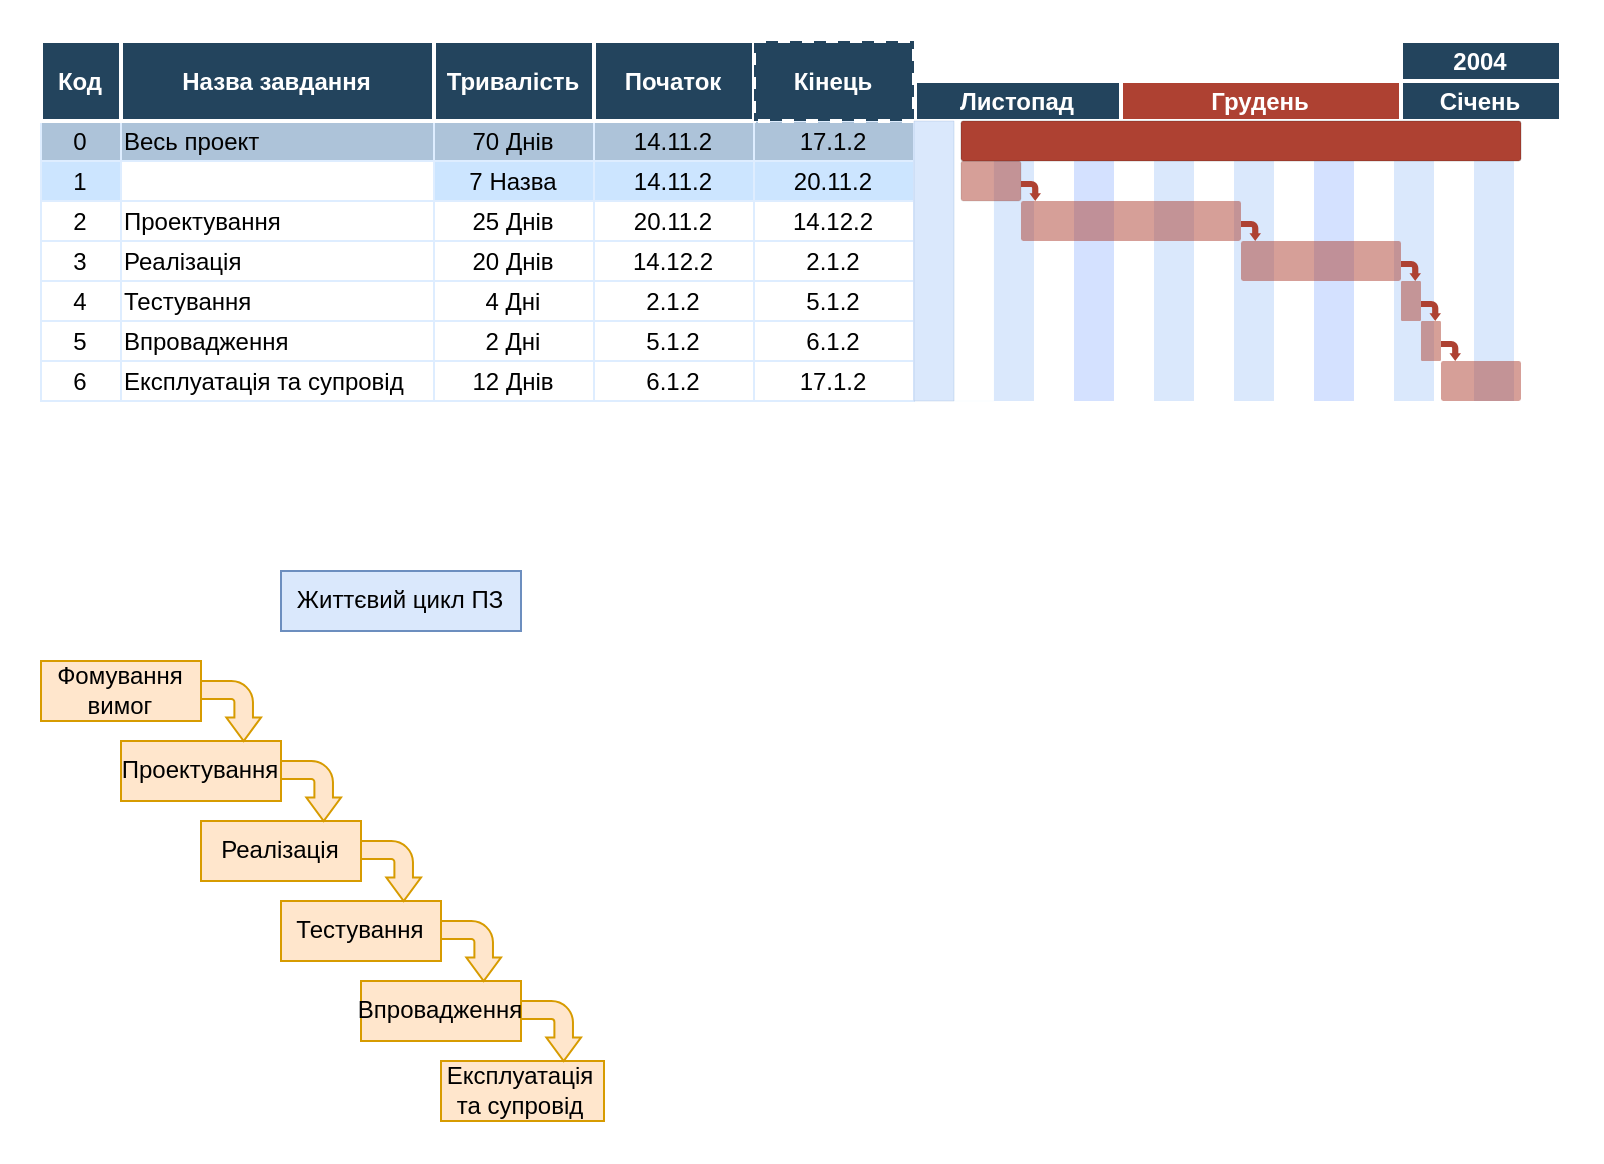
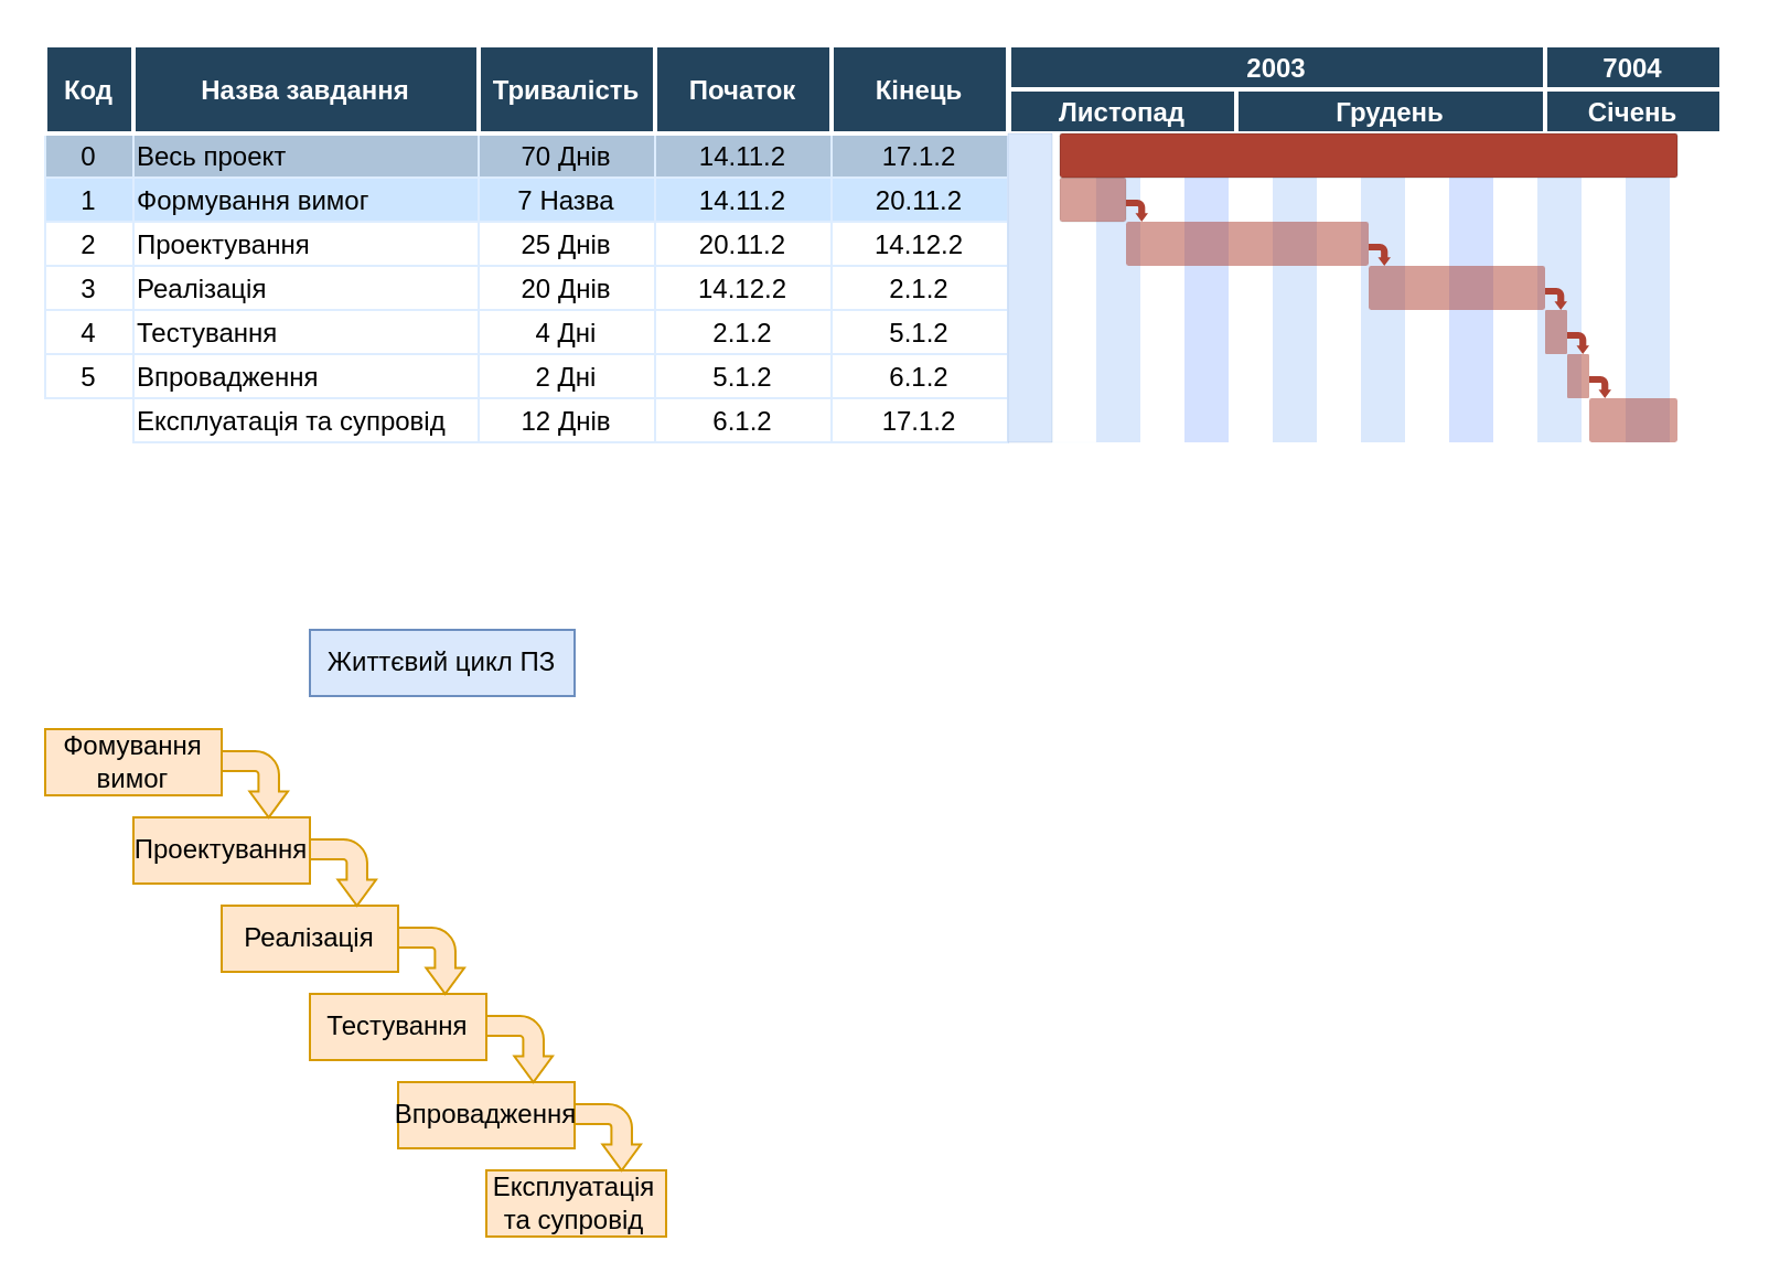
  <mxCell id="0" />
  <mxCell id="1" parent="0" />
  <mxCell id="2" value="0" style="strokeColor=#DEEDFF;fillColor=#ADC3D9" vertex="1" parent="1"><mxGeometry x="20" y="60" width="40" height="20" as="geometry" /></mxCell>
  <mxCell id="3" value="Весь проект" style="align=left;strokeColor=#DEEDFF;fillColor=#ADC3D9" vertex="1" parent="1"><mxGeometry x="60" y="60" width="156.5" height="20" as="geometry" /></mxCell>
  <mxCell id="4" value="70 Днів" style="strokeColor=#DEEDFF;fillColor=#ADC3D9" vertex="1" parent="1"><mxGeometry x="216.5" y="60" width="80.0" height="20" as="geometry" /></mxCell>
  <mxCell id="5" value="14.11.2" style="strokeColor=#DEEDFF;fillColor=#ADC3D9" vertex="1" parent="1"><mxGeometry x="296.5" y="60" width="80.0" height="20" as="geometry" /></mxCell>
  <mxCell id="6" value="17.1.2" style="strokeColor=#DEEDFF;fillColor=#ADC3D9" vertex="1" parent="1"><mxGeometry x="376.5" y="60" width="80.0" height="20" as="geometry" /></mxCell>
  <mxCell id="7" value="1" style="strokeColor=#DEEDFF;fillColor=#CCE5FF" vertex="1" parent="1"><mxGeometry x="20" y="80" width="40" height="20" as="geometry" /></mxCell>
+ <mxCell id="8" value="Формування вимог" style="align=left;strokeColor=#DEEDFF;fillColor=#CCE5FF" vertex="1" parent="1"><mxGeometry x="60" y="80" width="156.5" height="20" as="geometry" /></mxCell>
  <mxCell id="9" value="7 Назва" style="strokeColor=#DEEDFF;fillColor=#CCE5FF" vertex="1" parent="1"><mxGeometry x="216.5" y="80" width="80.0" height="20" as="geometry" /></mxCell>
  <mxCell id="10" value="14.11.2" style="strokeColor=#DEEDFF;fillColor=#CCE5FF" vertex="1" parent="1"><mxGeometry x="296.5" y="80" width="80.0" height="20" as="geometry" /></mxCell>
  <mxCell id="11" value="20.11.2" style="strokeColor=#DEEDFF;fillColor=#CCE5FF" vertex="1" parent="1"><mxGeometry x="376.5" y="80" width="80.0" height="20" as="geometry" /></mxCell>
  <mxCell id="12" value="2" style="strokeColor=#DEEDFF" vertex="1" parent="1"><mxGeometry x="20" y="100" width="40" height="20" as="geometry" /></mxCell>
  <mxCell id="13" value="Проектування" style="align=left;strokeColor=#DEEDFF" vertex="1" parent="1"><mxGeometry x="60" y="100" width="156.5" height="20" as="geometry" /></mxCell>
  <mxCell id="14" value="25 Днів" style="strokeColor=#DEEDFF" vertex="1" parent="1"><mxGeometry x="216.5" y="100" width="80.0" height="20" as="geometry" /></mxCell>
  <mxCell id="15" value="20.11.2" style="strokeColor=#DEEDFF" vertex="1" parent="1"><mxGeometry x="296.5" y="100" width="80.0" height="20" as="geometry" /></mxCell>
  <mxCell id="16" value="14.12.2" style="strokeColor=#DEEDFF" vertex="1" parent="1"><mxGeometry x="376.5" y="100" width="80.0" height="20" as="geometry" /></mxCell>
  <mxCell id="17" value="3" style="strokeColor=#DEEDFF" vertex="1" parent="1"><mxGeometry x="20" y="120" width="40" height="20" as="geometry" /></mxCell>
  <mxCell id="18" value="Реалізація" style="align=left;strokeColor=#DEEDFF" vertex="1" parent="1"><mxGeometry x="60" y="120" width="156.5" height="20" as="geometry" /></mxCell>
  <mxCell id="19" value="20 Днів" style="strokeColor=#DEEDFF" vertex="1" parent="1"><mxGeometry x="216.5" y="120" width="80.0" height="20" as="geometry" /></mxCell>
  <mxCell id="20" value="14.12.2" style="strokeColor=#DEEDFF" vertex="1" parent="1"><mxGeometry x="296.5" y="120" width="80.0" height="20" as="geometry" /></mxCell>
  <mxCell id="21" value="2.1.2" style="strokeColor=#DEEDFF" vertex="1" parent="1"><mxGeometry x="376.5" y="120" width="80.0" height="20" as="geometry" /></mxCell>
  <mxCell id="22" value="4" style="strokeColor=#DEEDFF" vertex="1" parent="1"><mxGeometry x="20" y="140" width="40" height="20" as="geometry" /></mxCell>
  <mxCell id="23" value="Тестування" style="align=left;strokeColor=#DEEDFF" vertex="1" parent="1"><mxGeometry x="60" y="140" width="156.5" height="20" as="geometry" /></mxCell>
  <mxCell id="24" value="4 Дні" style="strokeColor=#DEEDFF" vertex="1" parent="1"><mxGeometry x="216.5" y="140" width="80.0" height="20" as="geometry" /></mxCell>
  <mxCell id="25" value="2.1.2" style="strokeColor=#DEEDFF" vertex="1" parent="1"><mxGeometry x="296.5" y="140" width="80.0" height="20" as="geometry" /></mxCell>
  <mxCell id="26" value="5.1.2" style="strokeColor=#DEEDFF" vertex="1" parent="1"><mxGeometry x="376.5" y="140" width="80.0" height="20" as="geometry" /></mxCell>
  <mxCell id="27" value="5" style="strokeColor=#DEEDFF" vertex="1" parent="1"><mxGeometry x="20" y="160" width="40" height="20" as="geometry" /></mxCell>
  <mxCell id="28" value="Впровадження" style="align=left;strokeColor=#DEEDFF" vertex="1" parent="1"><mxGeometry x="60" y="160" width="156.5" height="20" as="geometry" /></mxCell>
  <mxCell id="29" value="2 Дні" style="strokeColor=#DEEDFF" vertex="1" parent="1"><mxGeometry x="216.5" y="160" width="80.0" height="20" as="geometry" /></mxCell>
  <mxCell id="30" value="5.1.2" style="strokeColor=#DEEDFF" vertex="1" parent="1"><mxGeometry x="296.5" y="160" width="80.0" height="20" as="geometry" /></mxCell>
  <mxCell id="31" value="6.1.2" style="strokeColor=#DEEDFF" vertex="1" parent="1"><mxGeometry x="376.5" y="160" width="80.0" height="20" as="geometry" /></mxCell>
- <mxCell id="32" value="6" style="strokeColor=#DEEDFF" vertex="1" parent="1"><mxGeometry x="20" y="180" width="40" height="20" as="geometry" /></mxCell>
  <mxCell id="33" value="Експлуатація та супровід" style="align=left;strokeColor=#DEEDFF" vertex="1" parent="1"><mxGeometry x="60" y="180" width="156.5" height="20" as="geometry" /></mxCell>
  <mxCell id="34" value="12 Днів" style="strokeColor=#DEEDFF" vertex="1" parent="1"><mxGeometry x="216.5" y="180" width="80.0" height="20" as="geometry" /></mxCell>
  <mxCell id="35" value="6.1.2" style="strokeColor=#DEEDFF" vertex="1" parent="1"><mxGeometry x="296.5" y="180" width="80.0" height="20" as="geometry" /></mxCell>
  <mxCell id="36" value="17.1.2" style="strokeColor=#DEEDFF" vertex="1" parent="1"><mxGeometry x="376.5" y="180" width="80.0" height="20" as="geometry" /></mxCell>
  <mxCell id="37" value="" style="strokeColor=#DEEDFF;strokeWidth=0;" vertex="1" parent="1"><mxGeometry x="476.5" y="60" width="20" height="140" as="geometry" /></mxCell>
  <mxCell id="38" value="" style="strokeColor=none;fillColor=#dae8fc;" vertex="1" parent="1"><mxGeometry x="496.5" y="60" width="20" height="140" as="geometry" /></mxCell>
  <mxCell id="39" value="" style="strokeColor=none;" vertex="1" parent="1"><mxGeometry x="516.5" y="60" width="20" height="140" as="geometry" /></mxCell>
  <mxCell id="40" value="" style="strokeColor=none;fillColor=#D4E1FF" vertex="1" parent="1"><mxGeometry x="536.5" y="60" width="20" height="140" as="geometry" /></mxCell>
  <mxCell id="41" value="" style="strokeColor=none;" vertex="1" parent="1"><mxGeometry x="556.5" y="60" width="20" height="140" as="geometry" /></mxCell>
  <mxCell id="42" value="" style="strokeColor=none;fillColor=#dae8fc;" vertex="1" parent="1"><mxGeometry x="576.5" y="60" width="20" height="140" as="geometry" /></mxCell>
  <mxCell id="43" value="" style="strokeColor=none;" vertex="1" parent="1"><mxGeometry x="596.5" y="60" width="20" height="140" as="geometry" /></mxCell>
  <mxCell id="44" value="" style="strokeColor=none;fillColor=#dae8fc;" vertex="1" parent="1"><mxGeometry x="616.5" y="60" width="20" height="140" as="geometry" /></mxCell>
  <mxCell id="45" value="" style="strokeColor=none;" vertex="1" parent="1"><mxGeometry x="636.5" y="60" width="20" height="140" as="geometry" /></mxCell>
  <mxCell id="46" value="" style="strokeColor=none;fillColor=#D4E1FF" vertex="1" parent="1"><mxGeometry x="656.5" y="60" width="20" height="140" as="geometry" /></mxCell>
  <mxCell id="47" value="" style="strokeWidth=0;strokeColor=none;" vertex="1" parent="1"><mxGeometry x="676.5" y="60" width="20" height="140" as="geometry" /></mxCell>
  <mxCell id="48" value="" style="strokeColor=none;fillColor=#dae8fc;" vertex="1" parent="1"><mxGeometry x="696.5" y="60" width="20" height="140" as="geometry" /></mxCell>
  <mxCell id="49" value="" style="strokeColor=none;strokeWidth=0;" vertex="1" parent="1"><mxGeometry x="716.5" y="60" width="20" height="140" as="geometry" /></mxCell>
  <mxCell id="50" value="" style="strokeColor=none;fillColor=#dae8fc;" vertex="1" parent="1"><mxGeometry x="736.5" y="60" width="20" height="140" as="geometry" /></mxCell>
  <mxCell id="51" value="" style="strokeColor=none;strokeWidth=0;" vertex="1" parent="1"><mxGeometry x="756.5" y="60" width="20" height="140" as="geometry" /></mxCell>
  <mxCell id="52" value="Назва завдання" style="fillColor=#23445D;strokeColor=#FFFFFF;strokeWidth=2;fontColor=#FFFFFF;fontStyle=1" vertex="1" parent="1"><mxGeometry x="60" y="20" width="156.5" height="40" as="geometry" /></mxCell>
  <mxCell id="53" value="Код" style="fillColor=#23445D;strokeColor=#FFFFFF;strokeWidth=2;fontColor=#FFFFFF;fontStyle=1" vertex="1" parent="1"><mxGeometry x="20" y="20" width="40" height="40" as="geometry" /></mxCell>
  <mxCell id="54" value="Листопад " style="fillColor=#23445D;strokeColor=#FFFFFF;strokeWidth=2;fontColor=#FFFFFF;fontStyle=1;fontSize=12;" vertex="1" parent="1"><mxGeometry x="457" y="40" width="103" height="20" as="geometry" /></mxCell>
  <mxCell id="55" value="Тривалість" style="fillColor=#23445D;strokeColor=#FFFFFF;strokeWidth=2;fontColor=#FFFFFF;fontStyle=1" vertex="1" parent="1"><mxGeometry x="216.5" y="20" width="80.0" height="40.0" as="geometry" /></mxCell>
  <mxCell id="56" value="Початок" style="fillColor=#23445D;strokeColor=#FFFFFF;strokeWidth=2;fontColor=#FFFFFF;fontStyle=1" vertex="1" parent="1"><mxGeometry x="296.5" y="20" width="80.0" height="40.0" as="geometry" /></mxCell>
- <mxCell id="57" value="Кінець" style="fillColor=#23445D;strokeColor=#FFFFFF;strokeWidth=2;fontColor=#FFFFFF;fontStyle=1;dashed=1;" vertex="1" parent="1"><mxGeometry x="376.5" y="20" width="80.0" height="40.0" as="geometry" /></mxCell>
- <mxCell id="58" value="Грудень" style="fillColor=#ae4132;strokeColor=#FFFFFF;strokeWidth=2;fontColor=#FFFFFF;fontStyle=1;" vertex="1" parent="1"><mxGeometry x="560" y="40" width="140" height="20" as="geometry" /></mxCell>
+ <mxCell id="57" value="Кінець" style="fillColor=#23445D;strokeColor=#FFFFFF;strokeWidth=2;fontColor=#FFFFFF;fontStyle=1" vertex="1" parent="1"><mxGeometry x="376.5" y="20" width="80.0" height="40.0" as="geometry" /></mxCell>
+ <mxCell id="58" value="Грудень" style="fillColor=#23445D;strokeColor=#FFFFFF;strokeWidth=2;fontColor=#FFFFFF;fontStyle=1" vertex="1" parent="1"><mxGeometry x="560" y="40" width="140" height="20" as="geometry" /></mxCell>
  <mxCell id="59" value="Січень" style="fillColor=#23445D;strokeColor=#FFFFFF;strokeWidth=2;fontColor=#FFFFFF;fontStyle=1" vertex="1" parent="1"><mxGeometry x="700" y="40" width="80" height="20" as="geometry" /></mxCell>
  <mxCell id="60" value="" style="shape=mxgraph.flowchart.process;fillColor=#AE4132;strokeColor=#000000;strokeWidth=0;opacity=50" vertex="1" parent="1"><mxGeometry x="480" y="80" width="30" height="20" as="geometry" /></mxCell>
  <mxCell id="61" value="" style="shape=mxgraph.arrows.bent_right_arrow;fillColor=#AE4132;strokeColor=none;strokeWidth=2;direction=south" vertex="1" parent="1"><mxGeometry x="510" y="90" width="10.0" height="10.0" as="geometry" /></mxCell>
  <mxCell id="62" value="" style="shape=mxgraph.flowchart.process;fillColor=#AE4132;strokeColor=none;strokeWidth=2;opacity=50" vertex="1" parent="1"><mxGeometry x="510" y="100" width="110" height="20" as="geometry" /></mxCell>
  <mxCell id="63" value="" style="shape=mxgraph.flowchart.process;fillColor=#AE4132;strokeColor=none;strokeWidth=2;opacity=50" vertex="1" parent="1"><mxGeometry x="620" y="120" width="80" height="20" as="geometry" /></mxCell>
  <mxCell id="64" value="" style="shape=mxgraph.flowchart.process;fillColor=#AE4132;strokeColor=none;strokeWidth=2;opacity=50" vertex="1" parent="1"><mxGeometry x="700" y="140" width="10" height="20" as="geometry" /></mxCell>
  <mxCell id="65" value="" style="shape=mxgraph.flowchart.process;fillColor=#AE4132;strokeColor=none;strokeWidth=2;opacity=50" vertex="1" parent="1"><mxGeometry x="720" y="180" width="40" height="20" as="geometry" /></mxCell>
  <mxCell id="66" value="" style="shape=mxgraph.arrows.bent_right_arrow;fillColor=#AE4132;strokeColor=none;strokeWidth=2;direction=south" vertex="1" parent="1"><mxGeometry x="620" y="110" width="10.0" height="10.0" as="geometry" /></mxCell>
  <mxCell id="67" value="" style="shape=mxgraph.arrows.bent_right_arrow;fillColor=#AE4132;strokeColor=none;strokeWidth=2;direction=south" vertex="1" parent="1"><mxGeometry x="700" y="130" width="10.0" height="10.0" as="geometry" /></mxCell>
  <mxCell id="68" value="" style="shape=mxgraph.flowchart.process;fillColor=#AE4132;strokeColor=none;strokeWidth=2;opacity=50" vertex="1" parent="1"><mxGeometry x="710" y="160" width="10" height="20" as="geometry" /></mxCell>
  <mxCell id="69" value="" style="shape=mxgraph.arrows.bent_right_arrow;fillColor=#AE4132;strokeColor=none;strokeWidth=2;direction=south" vertex="1" parent="1"><mxGeometry x="720" y="170" width="10.0" height="10.0" as="geometry" /></mxCell>
  <mxCell id="70" value="" style="shape=mxgraph.flowchart.process;fillColor=#AE4132;strokeColor=#000000;strokeWidth=0;opacity=100" vertex="1" parent="1"><mxGeometry x="480" y="60" width="280" height="20" as="geometry" /></mxCell>
- <mxCell id="72" value="2004" style="fillColor=#23445D;strokeColor=#FFFFFF;strokeWidth=2;fontColor=#FFFFFF;fontStyle=1" vertex="1" parent="1"><mxGeometry x="700" y="20" width="80" height="20" as="geometry" /></mxCell>
+ <mxCell id="71" value="2003" style="fillColor=#23445D;strokeColor=#FFFFFF;strokeWidth=2;fontColor=#FFFFFF;fontStyle=1" vertex="1" parent="1"><mxGeometry x="457" y="20" width="243" height="20" as="geometry" /></mxCell>
+ <mxCell id="72" value="7004" style="fillColor=#23445D;strokeColor=#FFFFFF;strokeWidth=2;fontColor=#FFFFFF;fontStyle=1" vertex="1" parent="1"><mxGeometry x="700" y="20" width="80" height="20" as="geometry" /></mxCell>
  <mxCell id="73" value="" style="shape=mxgraph.arrows.bent_right_arrow;fillColor=#AE4132;strokeColor=none;strokeWidth=2;direction=south" vertex="1" parent="1"><mxGeometry x="710" y="150" width="10.0" height="10.0" as="geometry" /></mxCell>
  <mxCell id="74" value="" style="strokeColor=#6c8ebf;strokeWidth=0;fillColor=#dae8fc;" vertex="1" parent="1"><mxGeometry x="456.5" y="60" width="20" height="140" as="geometry" /></mxCell>
  <mxCell id="75" value="" style="rounded=0;whiteSpace=wrap;html=1;fillColor=#ffe6cc;strokeColor=#d79b00;" vertex="1" parent="1"><mxGeometry x="20" y="330" width="80" height="30" as="geometry" /></mxCell>
  <mxCell id="76" value="" style="rounded=0;whiteSpace=wrap;html=1;fillColor=#ffe6cc;strokeColor=#d79b00;" vertex="1" parent="1"><mxGeometry x="60" y="370" width="80" height="30" as="geometry" /></mxCell>
  <mxCell id="77" value="" style="rounded=0;whiteSpace=wrap;html=1;fillColor=#ffe6cc;strokeColor=#d79b00;" vertex="1" parent="1"><mxGeometry x="180" y="490" width="80" height="30" as="geometry" /></mxCell>
  <mxCell id="78" value="" style="rounded=0;whiteSpace=wrap;html=1;fillColor=#ffe6cc;strokeColor=#d79b00;" vertex="1" parent="1"><mxGeometry x="100" y="410" width="80" height="30" as="geometry" /></mxCell>
  <mxCell id="79" value="" style="rounded=0;whiteSpace=wrap;html=1;fillColor=#ffe6cc;strokeColor=#d79b00;" vertex="1" parent="1"><mxGeometry x="140" y="450" width="80" height="30" as="geometry" /></mxCell>
  <mxCell id="80" value="" style="rounded=0;whiteSpace=wrap;html=1;fillColor=#ffe6cc;strokeColor=#d79b00;" vertex="1" parent="1"><mxGeometry x="220" y="530" width="81.5" height="30" as="geometry" /></mxCell>
  <mxCell id="81" value="" style="shape=mxgraph.arrows.bent_right_arrow;fillColor=#ffe6cc;strokeColor=#d79b00;strokeWidth=1;direction=south" vertex="1" parent="1"><mxGeometry x="100" y="340" width="30" height="30" as="geometry" /></mxCell>
  <mxCell id="82" value="" style="shape=mxgraph.arrows.bent_right_arrow;fillColor=#ffe6cc;strokeColor=#d79b00;strokeWidth=1;direction=south" vertex="1" parent="1"><mxGeometry x="220" y="460" width="30" height="30" as="geometry" /></mxCell>
  <mxCell id="83" value="" style="shape=mxgraph.arrows.bent_right_arrow;fillColor=#ffe6cc;strokeColor=#d79b00;strokeWidth=1;direction=south" vertex="1" parent="1"><mxGeometry x="180" y="420" width="30" height="30" as="geometry" /></mxCell>
  <mxCell id="84" value="" style="shape=mxgraph.arrows.bent_right_arrow;fillColor=#ffe6cc;strokeColor=#d79b00;strokeWidth=1;direction=south" vertex="1" parent="1"><mxGeometry x="140" y="380" width="30" height="30" as="geometry" /></mxCell>
  <mxCell id="85" value="" style="shape=mxgraph.arrows.bent_right_arrow;fillColor=#ffe6cc;strokeColor=#d79b00;strokeWidth=1;direction=south" vertex="1" parent="1"><mxGeometry x="260" y="500" width="30" height="30" as="geometry" /></mxCell>
  <mxCell id="86" value="" style="rounded=0;whiteSpace=wrap;html=1;fillColor=#dae8fc;strokeColor=#6c8ebf;" vertex="1" parent="1"><mxGeometry x="140" y="285" width="120" height="30" as="geometry" /></mxCell>
  <mxCell id="87" value="Життєвий цикл ПЗ" style="text;html=1;strokeColor=none;fillColor=none;align=center;verticalAlign=middle;whiteSpace=wrap;rounded=0;" vertex="1" parent="1"><mxGeometry x="145" y="285" width="110" height="30" as="geometry" /></mxCell>
  <mxCell id="88" value="Фомування вимог" style="text;html=1;strokeColor=none;fillColor=none;align=center;verticalAlign=middle;whiteSpace=wrap;rounded=0;" vertex="1" parent="1"><mxGeometry x="20" y="330" width="80" height="30" as="geometry" /></mxCell>
  <mxCell id="89" value="Проектування" style="text;html=1;strokeColor=none;fillColor=none;align=center;verticalAlign=middle;whiteSpace=wrap;rounded=0;" vertex="1" parent="1"><mxGeometry x="60" y="370" width="80" height="30" as="geometry" /></mxCell>
  <mxCell id="90" value="Реалізація" style="text;html=1;strokeColor=none;fillColor=none;align=center;verticalAlign=middle;whiteSpace=wrap;rounded=0;" vertex="1" parent="1"><mxGeometry x="100" y="410" width="80" height="30" as="geometry" /></mxCell>
  <mxCell id="91" value="Тестування" style="text;html=1;strokeColor=none;fillColor=none;align=center;verticalAlign=middle;whiteSpace=wrap;rounded=0;" vertex="1" parent="1"><mxGeometry x="140" y="450" width="80" height="30" as="geometry" /></mxCell>
  <mxCell id="92" value="Впровадження" style="text;html=1;strokeColor=none;fillColor=none;align=center;verticalAlign=middle;whiteSpace=wrap;rounded=0;" vertex="1" parent="1"><mxGeometry x="180" y="490" width="80" height="30" as="geometry" /></mxCell>
  <mxCell id="93" value="Експлуатація та супровід" style="text;html=1;strokeColor=none;fillColor=none;align=center;verticalAlign=middle;whiteSpace=wrap;rounded=0;" vertex="1" parent="1"><mxGeometry x="220" y="530" width="80" height="30" as="geometry" /></mxCell>
